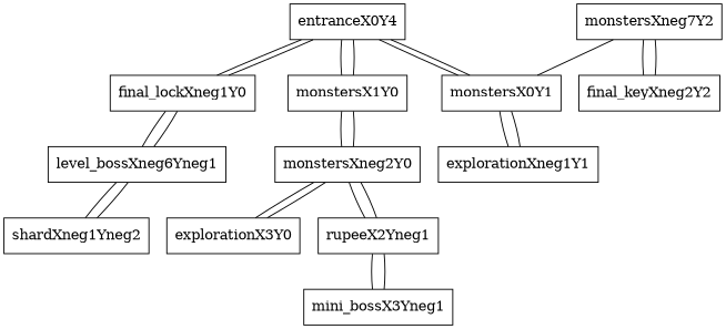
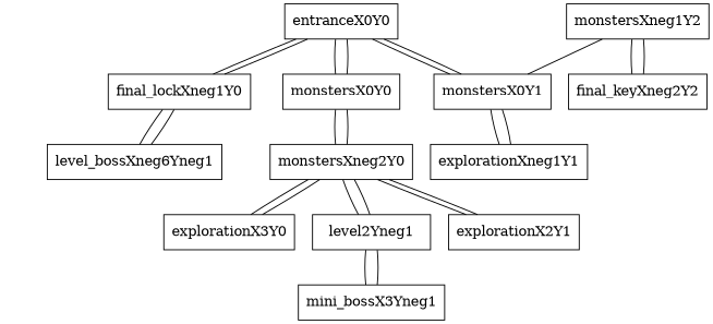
  graph {
    node [shape=box]
-   entranceX0Y0 [label=entranceX0Y4]
-   monstersX1Y0
+   entranceX0Y0
+   monstersX1Y0 [label=monstersX0Y0]
    monstersX0Y1
    final_lockXneg1Y0
    n5 [label=monstersXneg2Y0]
    explorationXneg1Y1
    n7 [label=level_bossXneg6Yneg1]
+   explorationX2Y1
    explorationX3Y0
-   rupeeX2Yneg1
+   rupeeX2Yneg1 [label=level2Yneg1]
    mini_bossX3Yneg1
-   monstersXneg1Y2 [label=monstersXneg7Y2]
+   monstersXneg1Y2
    final_keyXneg2Y2
-   shardXneg1Yneg2
    entranceX0Y0 -- monstersX1Y0
    entranceX0Y0 -- monstersX0Y1
    entranceX0Y0 -- final_lockXneg1Y0
    monstersX1Y0 -- entranceX0Y0
    monstersX1Y0 -- n5
    monstersX0Y1 -- entranceX0Y0
    monstersX0Y1 -- explorationXneg1Y1
    final_lockXneg1Y0 -- entranceX0Y0
    final_lockXneg1Y0 -- n7
    n5 -- monstersX1Y0
+   n5 -- explorationX2Y1
    n5 -- explorationX3Y0
    n5 -- rupeeX2Yneg1
    explorationXneg1Y1 -- monstersX0Y1
    n7 -- final_lockXneg1Y0
-   n7 -- shardXneg1Yneg2
+   explorationX2Y1 -- n5
    explorationX3Y0 -- n5
    rupeeX2Yneg1 -- n5
    rupeeX2Yneg1 -- mini_bossX3Yneg1
    mini_bossX3Yneg1 -- rupeeX2Yneg1
    monstersXneg1Y2 -- monstersX0Y1
    monstersXneg1Y2 -- final_keyXneg2Y2
    final_keyXneg2Y2 -- monstersXneg1Y2
-   shardXneg1Yneg2 -- n7
  }
